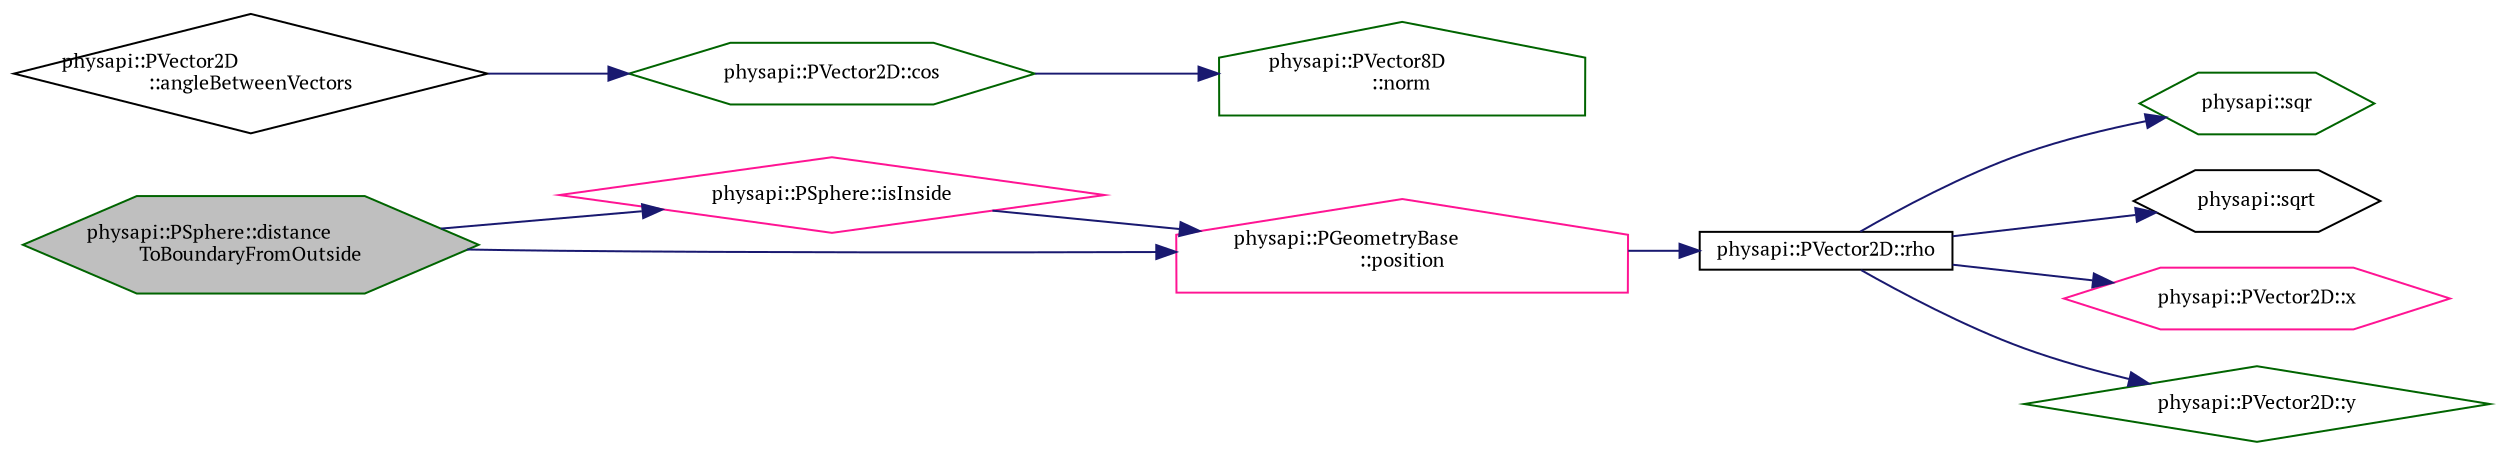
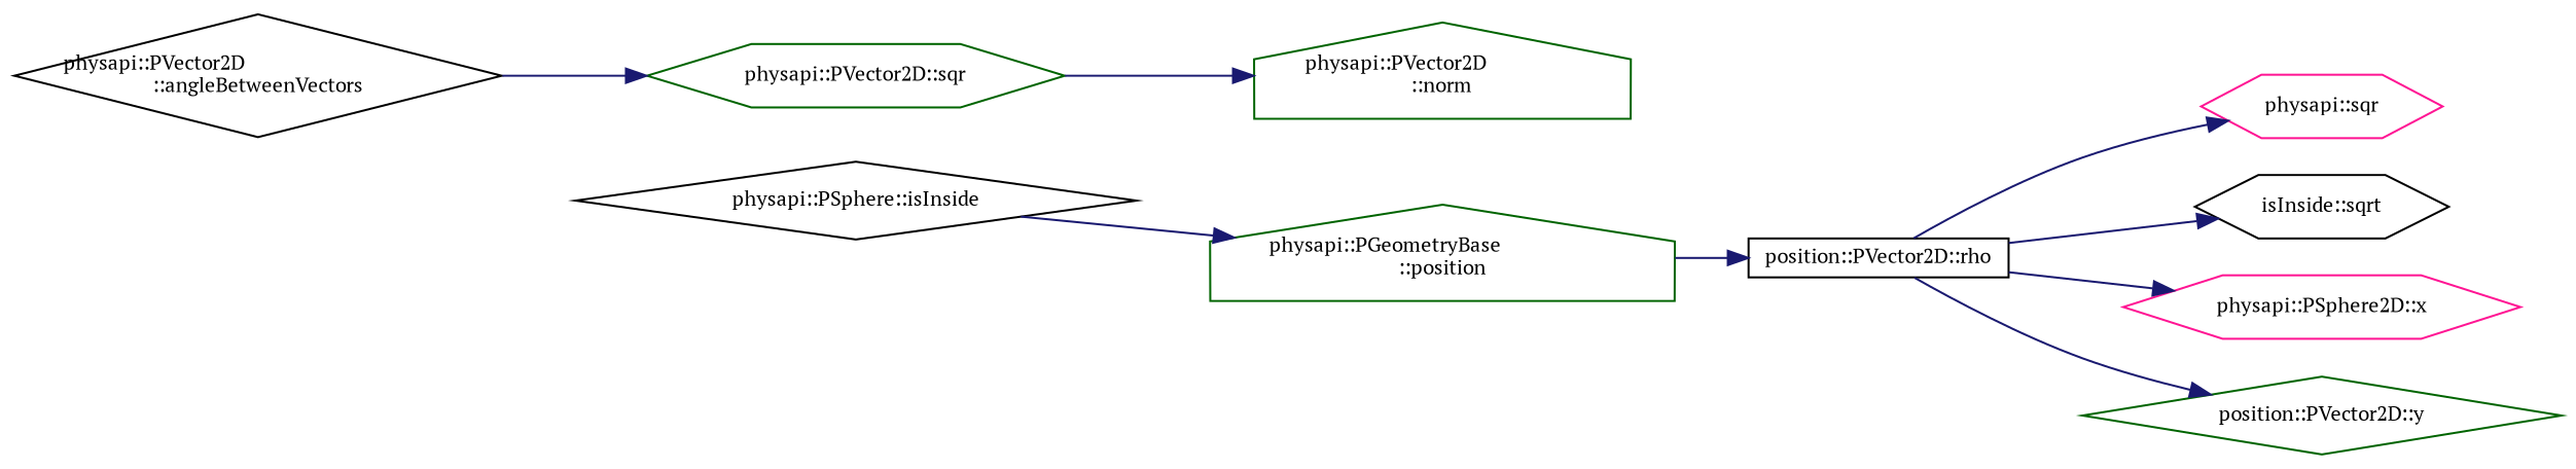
  digraph {
    fontname="PT Serif"
    rankdir=LR
    node [color=darkgreen fillcolor=white fontname="PT Serif" fontsize=10 shape=hexagon style=filled]
    edge [color=midnightblue fontname="PT Serif" fontsize=10 labelfontname=Helvetica labelfontsize=10 style=solid]
-   n1 [fillcolor=grey75 fontcolor=black height=0.2 label="physapi::PSphere::distance\lToBoundaryFromOutside" width=0.4]
-   n2 [color=deeppink height=0.2 label="physapi::PSphere::isInside" shape=diamond width=0.4]
-   n3 [color=deeppink height=0.2 label="physapi::PGeometryBase\l::position" shape=house width=0.4]
+   n2 [color=black height=0.2 label="physapi::PSphere::isInside" shape=diamond width=0.4]
+   n3 [height=0.2 label="physapi::PGeometryBase\l::position" shape=house width=0.4]
    n4 [color=black height=0.2 label="physapi::PVector2D\l::angleBetweenVectors" shape=diamond width=0.4]
-   n5 [height=0.2 label="physapi::PVector2D::cos" width=0.4]
-   n6 [color=black height=0.2 label="physapi::PVector2D::rho" shape=box width=0.4]
-   n7 [height=0.2 label="physapi::PVector8D\l::norm" shape=house width=0.4]
-   n8 [height=0.2 label="physapi::sqr" width=0.4]
-   n9 [color=black height=0.2 label="physapi::sqrt" width=0.4]
-   n10 [color=deeppink height=0.2 label="physapi::PVector2D::x" width=0.4]
-   n11 [height=0.2 label="physapi::PVector2D::y" shape=diamond width=0.4]
-   n1 -> n2
-   n1 -> n3
+   n5 [height=0.2 label="physapi::PVector2D::sqr" width=0.4]
+   n6 [color=black height=0.2 label="position::PVector2D::rho" shape=box width=0.4]
+   n7 [height=0.2 label="physapi::PVector2D\l::norm" shape=house width=0.4]
+   n8 [color=deeppink height=0.2 label="physapi::sqr" width=0.4]
+   n9 [color=black height=0.2 label="isInside::sqrt" width=0.4]
+   n10 [color=deeppink height=0.2 label="physapi::PSphere2D::x" width=0.4]
+   n11 [height=0.2 label="position::PVector2D::y" shape=diamond width=0.4]
    n2 -> n3
    n3 -> n6
    n4 -> n5
    n5 -> n7
    n6 -> n8
    n6 -> n9
    n6 -> n10
    n6 -> n11
  }
